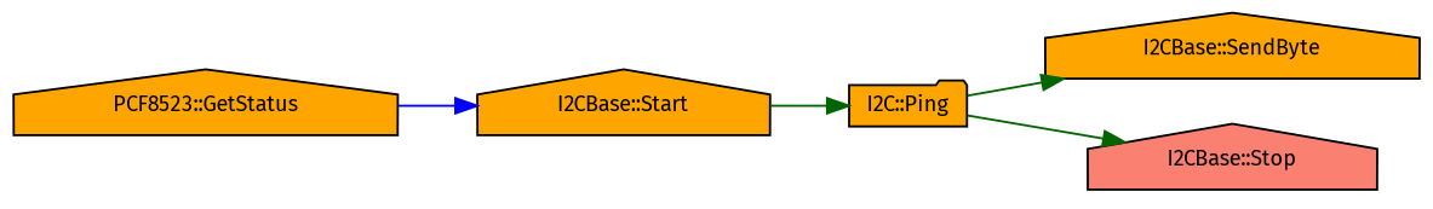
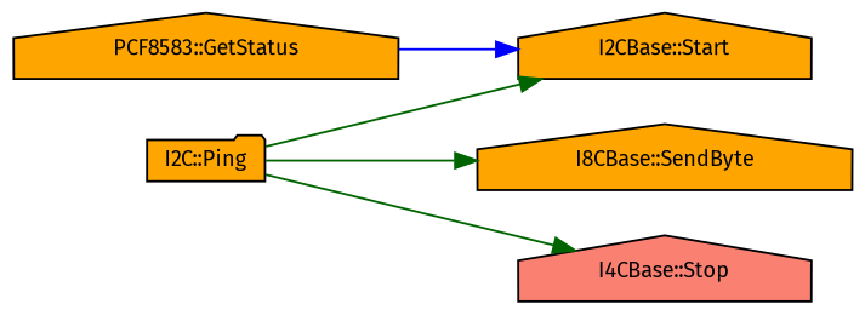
  digraph {
    fontname="Fira Sans"
    rankdir=LR
    node [color=black fillcolor=orange fontname="Fira Sans" fontsize=10 shape=house style=filled]
    edge [color=darkgreen fontname="Fira Sans" fontsize=10 labelfontname=Helvetica labelfontsize=10 style=solid]
-   n1 [fontcolor=black height=0.2 label="PCF8523::GetStatus" width=0.4]
+   n1 [fontcolor=black height=0.2 label="PCF8583::GetStatus" width=0.4]
    n2 [height=0.2 label="I2CBase::Start" width=0.4]
    n3 [height=0.2 label="I2C::Ping" shape=folder width=0.4]
-   n4 [height=0.2 label="I2CBase::SendByte" width=0.4]
-   n5 [fillcolor=salmon height=0.2 label="I2CBase::Stop" width=0.4]
+   n4 [height=0.2 label="I8CBase::SendByte" width=0.4]
+   n5 [fillcolor=salmon height=0.2 label="I4CBase::Stop" width=0.4]
    n1 -> n2 [color=blue]
-   n2 -> n3
+   n3 -> n2
    n3 -> n4
    n3 -> n5
  }
